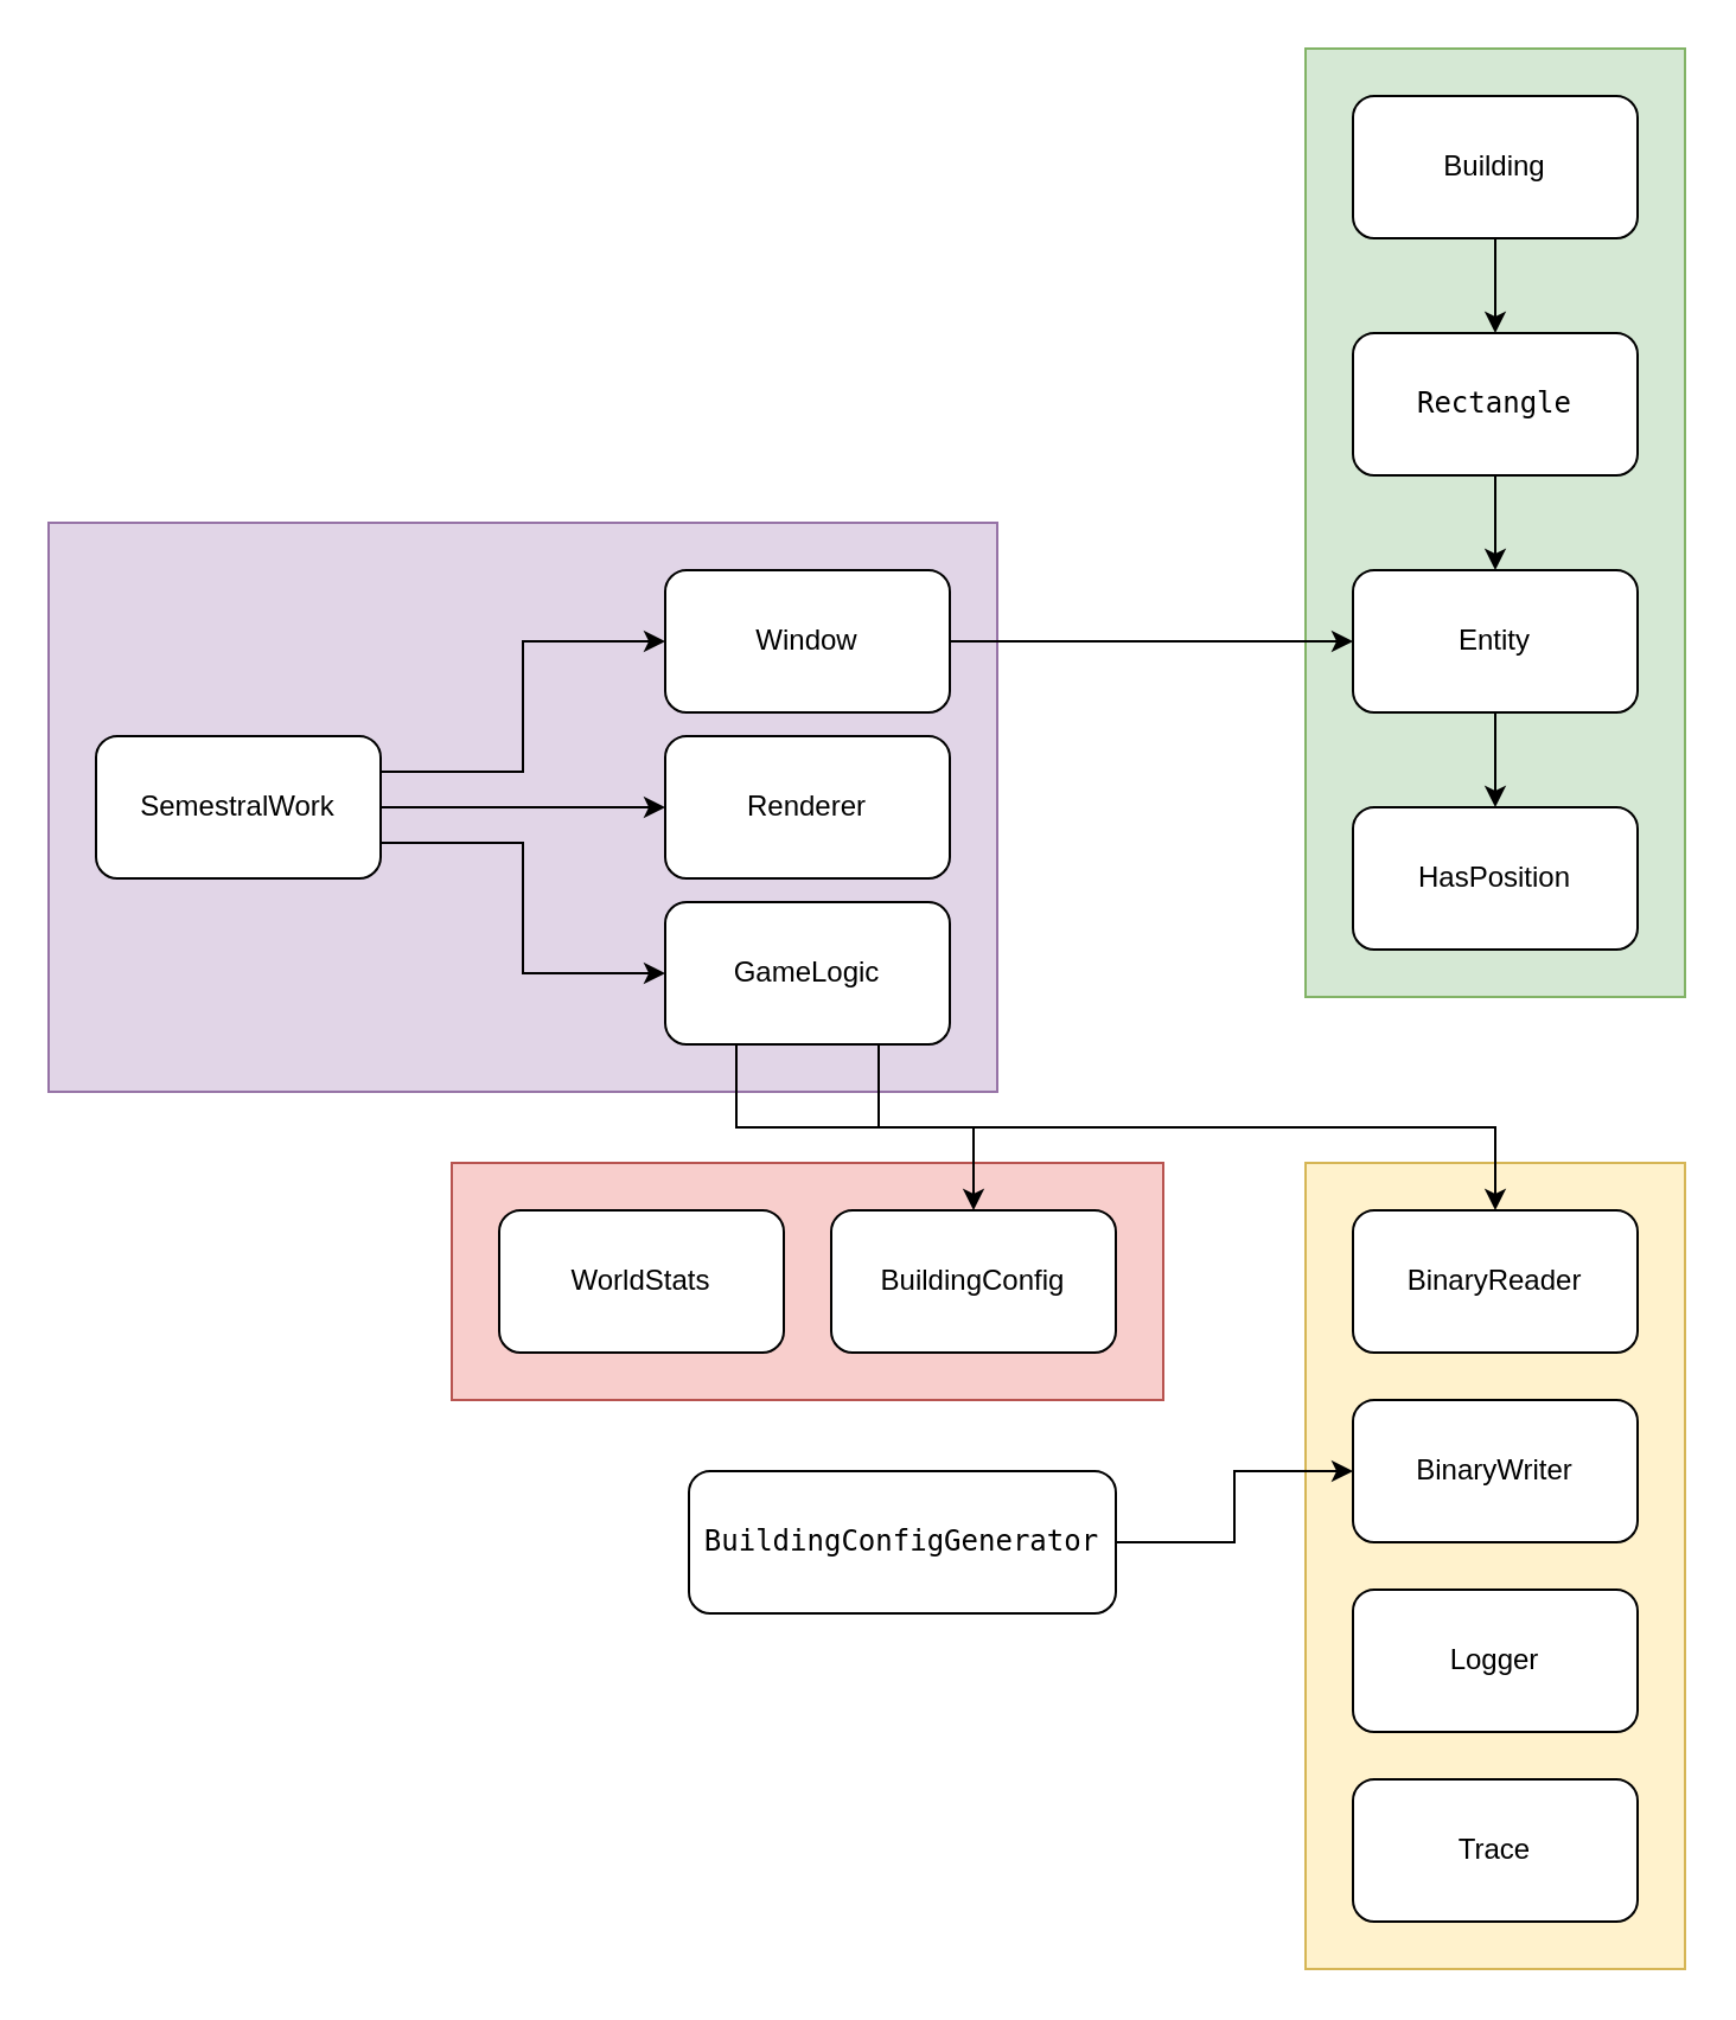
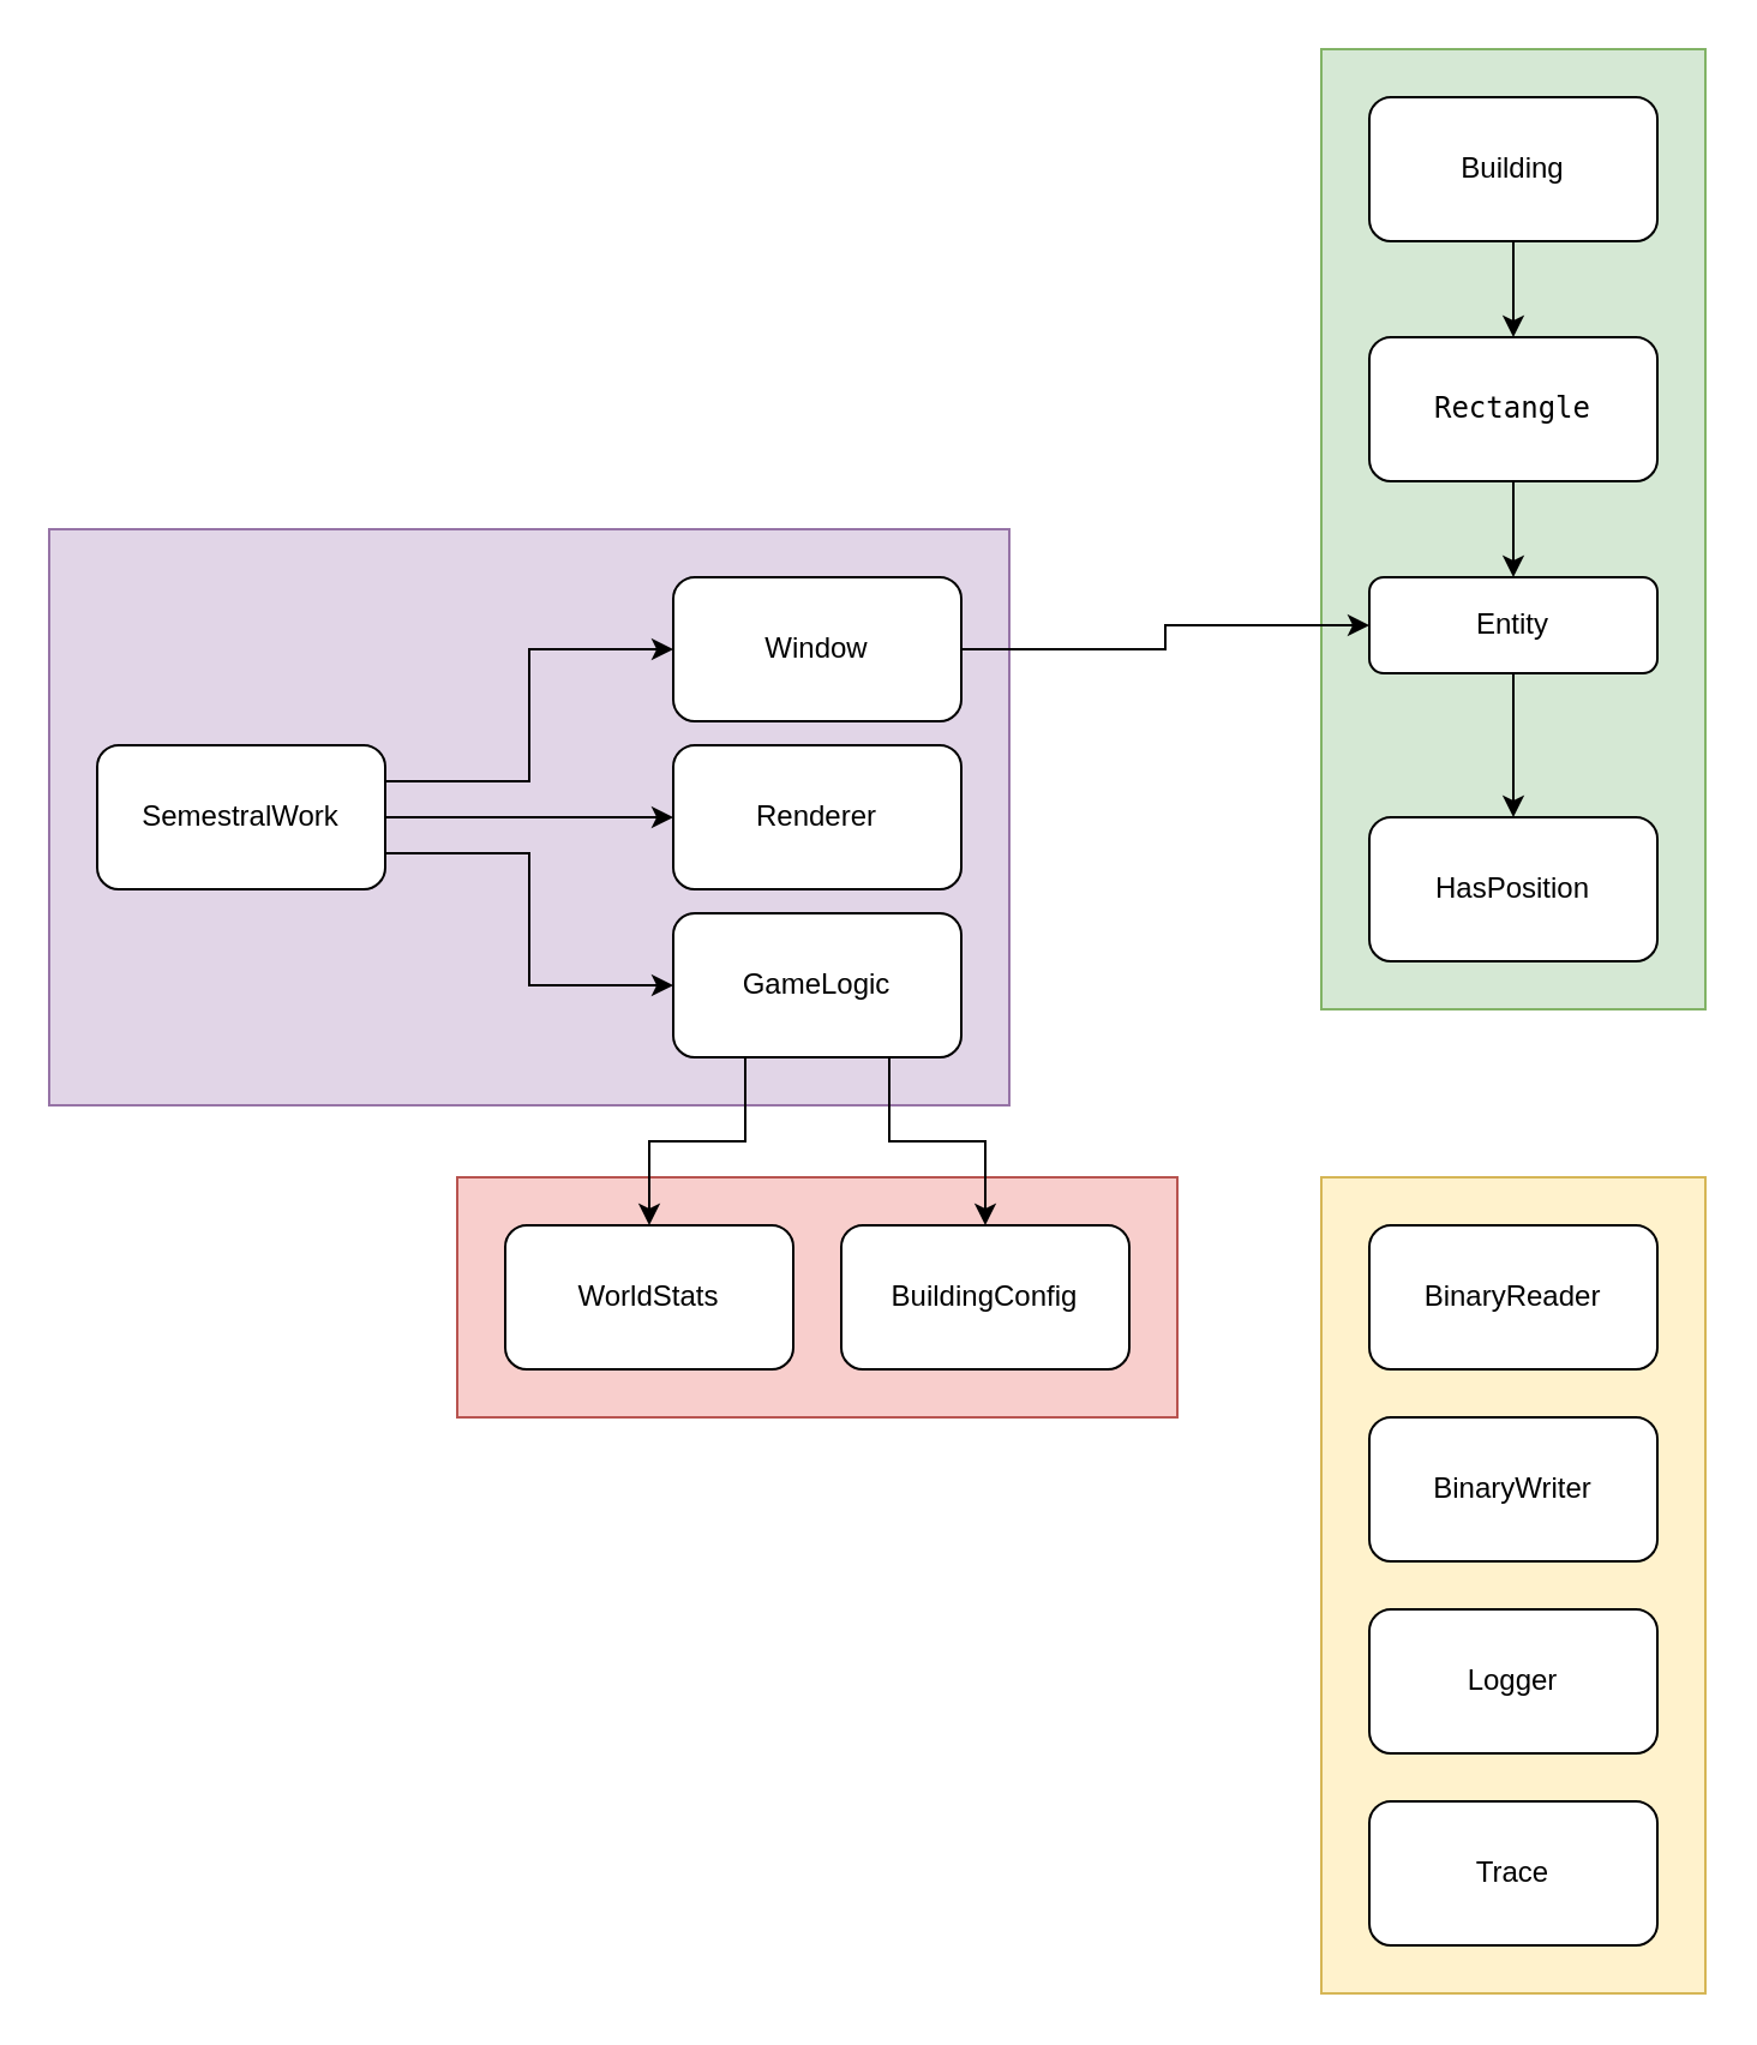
  <mxCell id="0" />
  <mxCell id="1" parent="0" />
  <mxCell id="2" value="" style="rounded=0;whiteSpace=wrap;html=1;fillColor=#f8cecc;strokeColor=#b85450;" vertex="1" parent="1"><mxGeometry x="190" y="490" width="300" height="100" as="geometry" /></mxCell>
  <mxCell id="3" value="" style="rounded=0;whiteSpace=wrap;html=1;fillColor=#e1d5e7;strokeColor=#9673a6;" vertex="1" parent="1"><mxGeometry x="20" y="220" width="400" height="240" as="geometry" /></mxCell>
  <mxCell id="4" value="" style="rounded=0;whiteSpace=wrap;html=1;fillColor=#d5e8d4;strokeColor=#82b366;" vertex="1" parent="1"><mxGeometry x="550" y="20" width="160" height="400" as="geometry" /></mxCell>
  <mxCell id="5" value="" style="rounded=0;whiteSpace=wrap;html=1;fillColor=#fff2cc;strokeColor=#d6b656;" vertex="1" parent="1"><mxGeometry x="550" y="490" width="160" height="340" as="geometry" /></mxCell>
  <mxCell id="6" style="edgeStyle=orthogonalEdgeStyle;rounded=0;orthogonalLoop=1;jettySize=auto;html=1;exitX=1;exitY=0.25;exitDx=0;exitDy=0;entryX=0;entryY=0.5;entryDx=0;entryDy=0;" edge="1" parent="1" source="9" target="11"><mxGeometry relative="1" as="geometry" /></mxCell>
  <mxCell id="7" style="edgeStyle=orthogonalEdgeStyle;rounded=0;orthogonalLoop=1;jettySize=auto;html=1;exitX=1;exitY=0.5;exitDx=0;exitDy=0;" edge="1" parent="1" source="9" target="12"><mxGeometry relative="1" as="geometry" /></mxCell>
  <mxCell id="8" style="edgeStyle=orthogonalEdgeStyle;rounded=0;orthogonalLoop=1;jettySize=auto;html=1;exitX=1;exitY=0.75;exitDx=0;exitDy=0;entryX=0;entryY=0.5;entryDx=0;entryDy=0;" edge="1" parent="1" source="9" target="15"><mxGeometry relative="1" as="geometry" /></mxCell>
  <mxCell id="9" value="SemestralWork" style="rounded=1;whiteSpace=wrap;html=1;" vertex="1" parent="1"><mxGeometry x="40" y="310" width="120" height="60" as="geometry" /></mxCell>
  <mxCell id="10" style="edgeStyle=orthogonalEdgeStyle;rounded=0;orthogonalLoop=1;jettySize=auto;html=1;exitX=1;exitY=0.5;exitDx=0;exitDy=0;" edge="1" parent="1" source="11" target="17"><mxGeometry relative="1" as="geometry" /></mxCell>
  <mxCell id="11" value="Window" style="rounded=1;whiteSpace=wrap;html=1;" vertex="1" parent="1"><mxGeometry x="280" y="240" width="120" height="60" as="geometry" /></mxCell>
  <mxCell id="12" value="&lt;div&gt;Renderer&lt;/div&gt;" style="rounded=1;whiteSpace=wrap;html=1;" vertex="1" parent="1"><mxGeometry x="280" y="310" width="120" height="60" as="geometry" /></mxCell>
- <mxCell id="13" style="edgeStyle=orthogonalEdgeStyle;rounded=0;orthogonalLoop=1;jettySize=auto;html=1;exitX=0.25;exitY=1;exitDx=0;exitDy=0;" edge="1" parent="1" source="15" target="25"><mxGeometry relative="1" as="geometry" /></mxCell>
+ <mxCell id="13" style="edgeStyle=orthogonalEdgeStyle;rounded=0;orthogonalLoop=1;jettySize=auto;html=1;exitX=0.25;exitY=1;exitDx=0;exitDy=0;entryX=0.5;entryY=0;entryDx=0;entryDy=0;" edge="1" parent="1" source="15" target="24"><mxGeometry relative="1" as="geometry" /></mxCell>
  <mxCell id="14" style="edgeStyle=orthogonalEdgeStyle;rounded=0;orthogonalLoop=1;jettySize=auto;html=1;exitX=0.75;exitY=1;exitDx=0;exitDy=0;" edge="1" parent="1" source="15" target="23"><mxGeometry relative="1" as="geometry" /></mxCell>
  <mxCell id="15" value="GameLogic" style="rounded=1;whiteSpace=wrap;html=1;" vertex="1" parent="1"><mxGeometry x="280" y="380" width="120" height="60" as="geometry" /></mxCell>
  <mxCell id="16" style="edgeStyle=orthogonalEdgeStyle;rounded=0;orthogonalLoop=1;jettySize=auto;html=1;exitX=0.5;exitY=1;exitDx=0;exitDy=0;entryX=0.5;entryY=0;entryDx=0;entryDy=0;" edge="1" parent="1" source="17" target="18"><mxGeometry relative="1" as="geometry" /></mxCell>
- <mxCell id="17" value="Entity" style="rounded=1;whiteSpace=wrap;html=1;" vertex="1" parent="1"><mxGeometry x="570" y="240" width="120" height="60" as="geometry" /></mxCell>
+ <mxCell id="17" value="Entity" style="rounded=1;whiteSpace=wrap;html=1;" vertex="1" parent="1"><mxGeometry x="570" y="240" width="120" height="40" as="geometry" /></mxCell>
  <mxCell id="18" value="HasPosition" style="rounded=1;whiteSpace=wrap;html=1;" vertex="1" parent="1"><mxGeometry x="570" y="340" width="120" height="60" as="geometry" /></mxCell>
  <mxCell id="19" style="edgeStyle=orthogonalEdgeStyle;rounded=0;orthogonalLoop=1;jettySize=auto;html=1;exitX=0.5;exitY=1;exitDx=0;exitDy=0;" edge="1" parent="1" source="20" target="17"><mxGeometry relative="1" as="geometry" /></mxCell>
  <mxCell id="20" value="&lt;pre&gt;&lt;span&gt;Rectangle&lt;/span&gt;&lt;/pre&gt;" style="rounded=1;whiteSpace=wrap;html=1;" vertex="1" parent="1"><mxGeometry x="570" y="140" width="120" height="60" as="geometry" /></mxCell>
  <mxCell id="21" style="edgeStyle=orthogonalEdgeStyle;rounded=0;orthogonalLoop=1;jettySize=auto;html=1;exitX=0.5;exitY=1;exitDx=0;exitDy=0;entryX=0.5;entryY=0;entryDx=0;entryDy=0;" edge="1" parent="1" source="22" target="20"><mxGeometry relative="1" as="geometry" /></mxCell>
  <mxCell id="22" value="Building" style="rounded=1;whiteSpace=wrap;html=1;" vertex="1" parent="1"><mxGeometry x="570" y="40" width="120" height="60" as="geometry" /></mxCell>
  <mxCell id="23" value="BuildingConfig" style="rounded=1;whiteSpace=wrap;html=1;" vertex="1" parent="1"><mxGeometry x="350" y="510" width="120" height="60" as="geometry" /></mxCell>
  <mxCell id="24" value="WorldStats" style="rounded=1;whiteSpace=wrap;html=1;" vertex="1" parent="1"><mxGeometry x="210" y="510" width="120" height="60" as="geometry" /></mxCell>
  <mxCell id="25" value="BinaryReader" style="rounded=1;whiteSpace=wrap;html=1;" vertex="1" parent="1"><mxGeometry x="570" y="510" width="120" height="60" as="geometry" /></mxCell>
  <mxCell id="26" value="BinaryWriter" style="rounded=1;whiteSpace=wrap;html=1;" vertex="1" parent="1"><mxGeometry x="570" y="590" width="120" height="60" as="geometry" /></mxCell>
  <mxCell id="27" value="Logger" style="rounded=1;whiteSpace=wrap;html=1;" vertex="1" parent="1"><mxGeometry x="570" y="670" width="120" height="60" as="geometry" /></mxCell>
  <mxCell id="28" value="Trace" style="rounded=1;whiteSpace=wrap;html=1;" vertex="1" parent="1"><mxGeometry x="570" y="750" width="120" height="60" as="geometry" /></mxCell>
- <mxCell id="29" style="edgeStyle=orthogonalEdgeStyle;rounded=0;orthogonalLoop=1;jettySize=auto;html=1;exitX=1;exitY=0.5;exitDx=0;exitDy=0;" edge="1" parent="1" source="30" target="26"><mxGeometry relative="1" as="geometry" /></mxCell>
- <mxCell id="30" value="&lt;pre&gt;&lt;span&gt;BuildingConfigGenerator&lt;/span&gt;&lt;/pre&gt;" style="rounded=1;whiteSpace=wrap;html=1;" vertex="1" parent="1"><mxGeometry x="290" y="620" width="180" height="60" as="geometry" /></mxCell>
